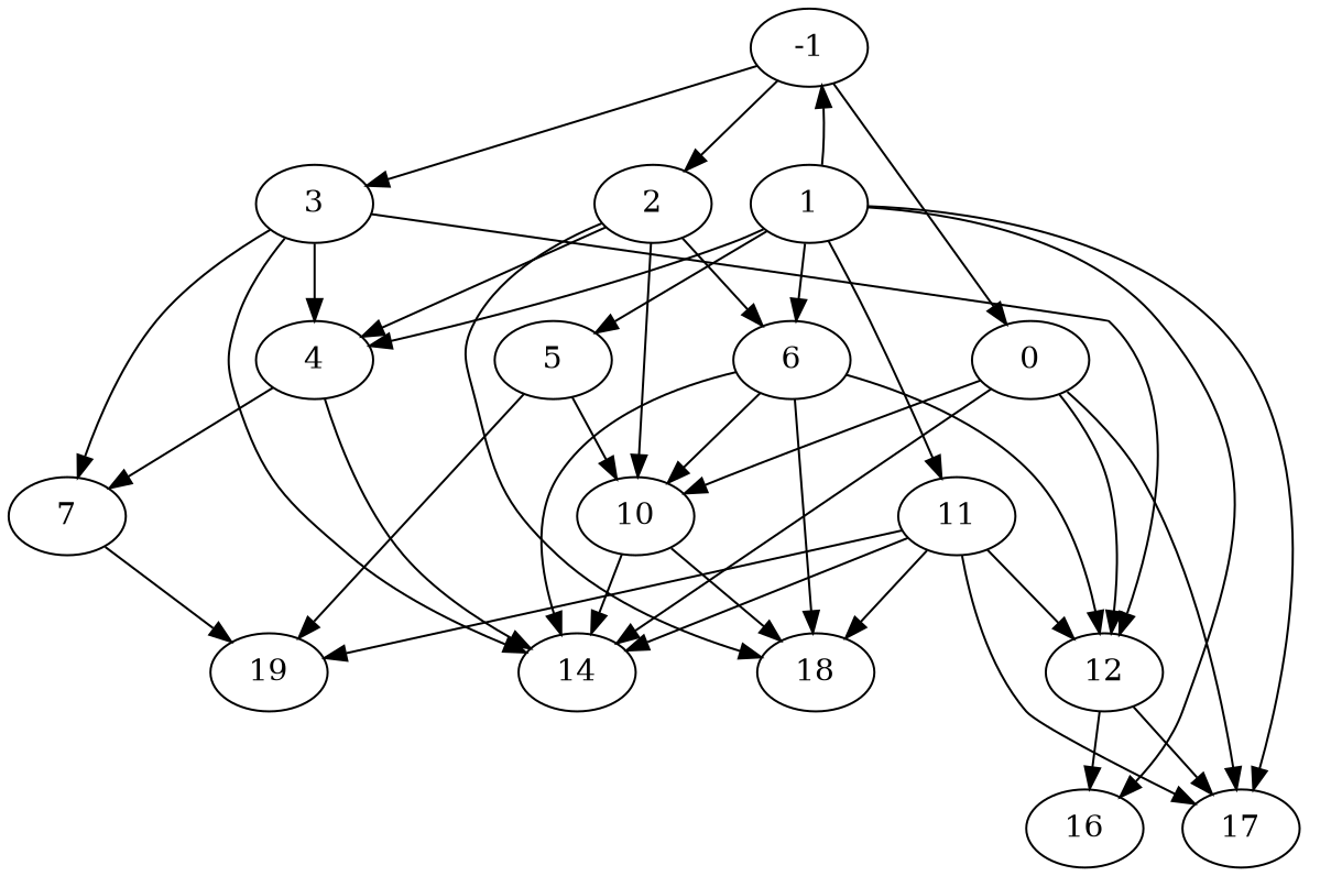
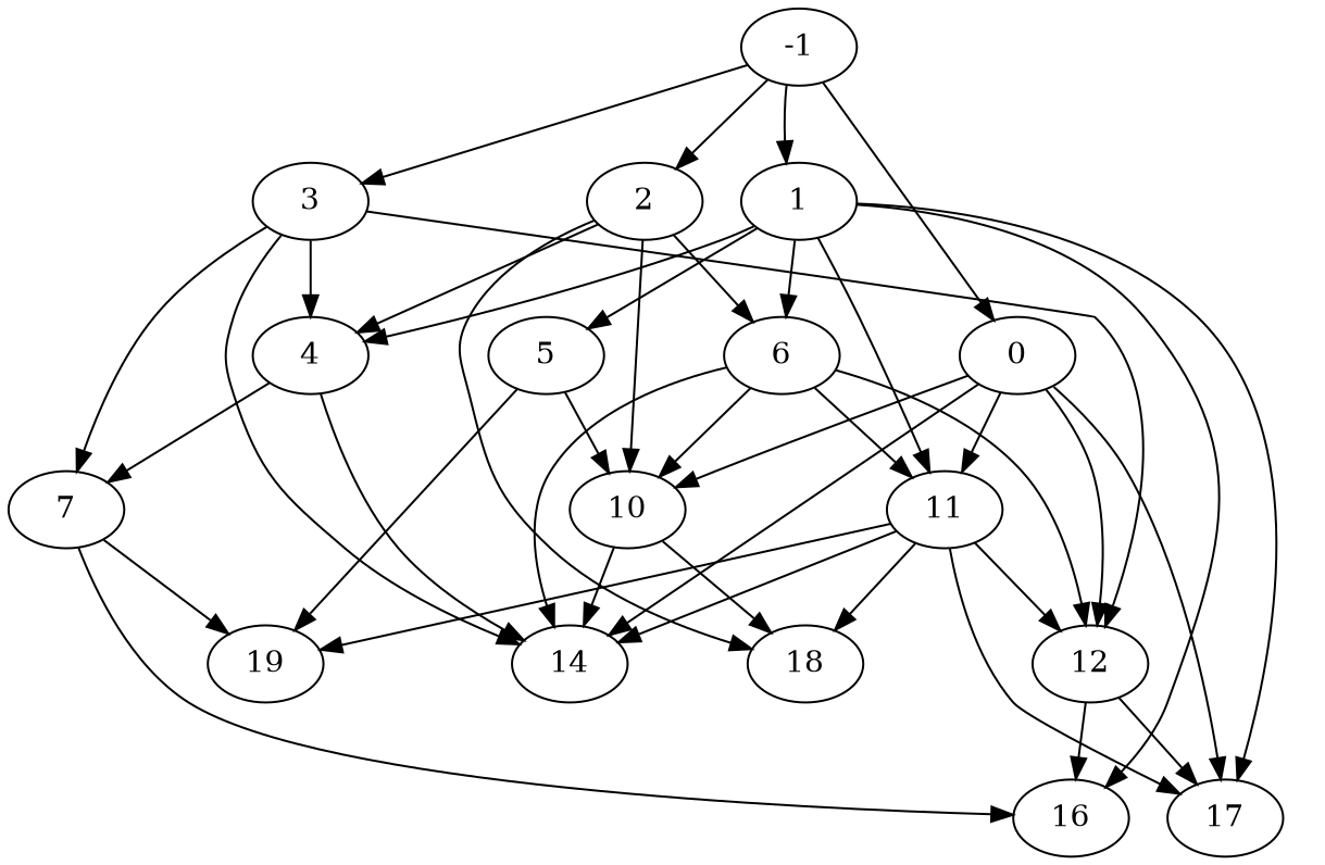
  digraph {
    -1
    0
    1
    2
    3
    10
    11
    12
    14
    17
    4
    5
    6
    16
    18
    7
    19
    -1 -> 0
-   1 -> -1
+   -1 -> 1
    -1 -> 2
    -1 -> 3
    0 -> 10
+   0 -> 11
    0 -> 12
    0 -> 14
    0 -> 17
    1 -> 11
    1 -> 17
    1 -> 4
    1 -> 5
    1 -> 6
    1 -> 16
    2 -> 10
    2 -> 4
    2 -> 6
    2 -> 18
    3 -> 12
    3 -> 14
    3 -> 4
    3 -> 7
    10 -> 14
    10 -> 18
    11 -> 12
    11 -> 14
    11 -> 17
    11 -> 18
    11 -> 19
    12 -> 17
    12 -> 16
    4 -> 14
    4 -> 7
    5 -> 10
    5 -> 19
    6 -> 10
-   6 -> 18
+   6 -> 11
    6 -> 12
    6 -> 14
+   7 -> 16
    7 -> 19
  }
